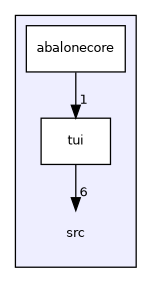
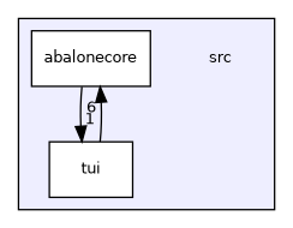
  digraph {
    compound=true
    node [fontname=Helvetica fontsize=10 shape=box color=black fillcolor=white style=filled]
    edge [labeldistance=1.5 labelfontname=Helvetica labelfontsize=10]
    n1 [label=src shape=plaintext color="" fillcolor="" style=""]
    n2 [label=abalonecore]
    n3 [label=tui]
    subgraph cluster_1 {
      bgcolor="#eeeeff"
      pencolor=black
      n1
      n2
      n3
    }
    n2 -> n3 [headlabel=1]
-   n3 -> n1 [headlabel=6]
+   n3 -> n2 [headlabel=6]
  }
